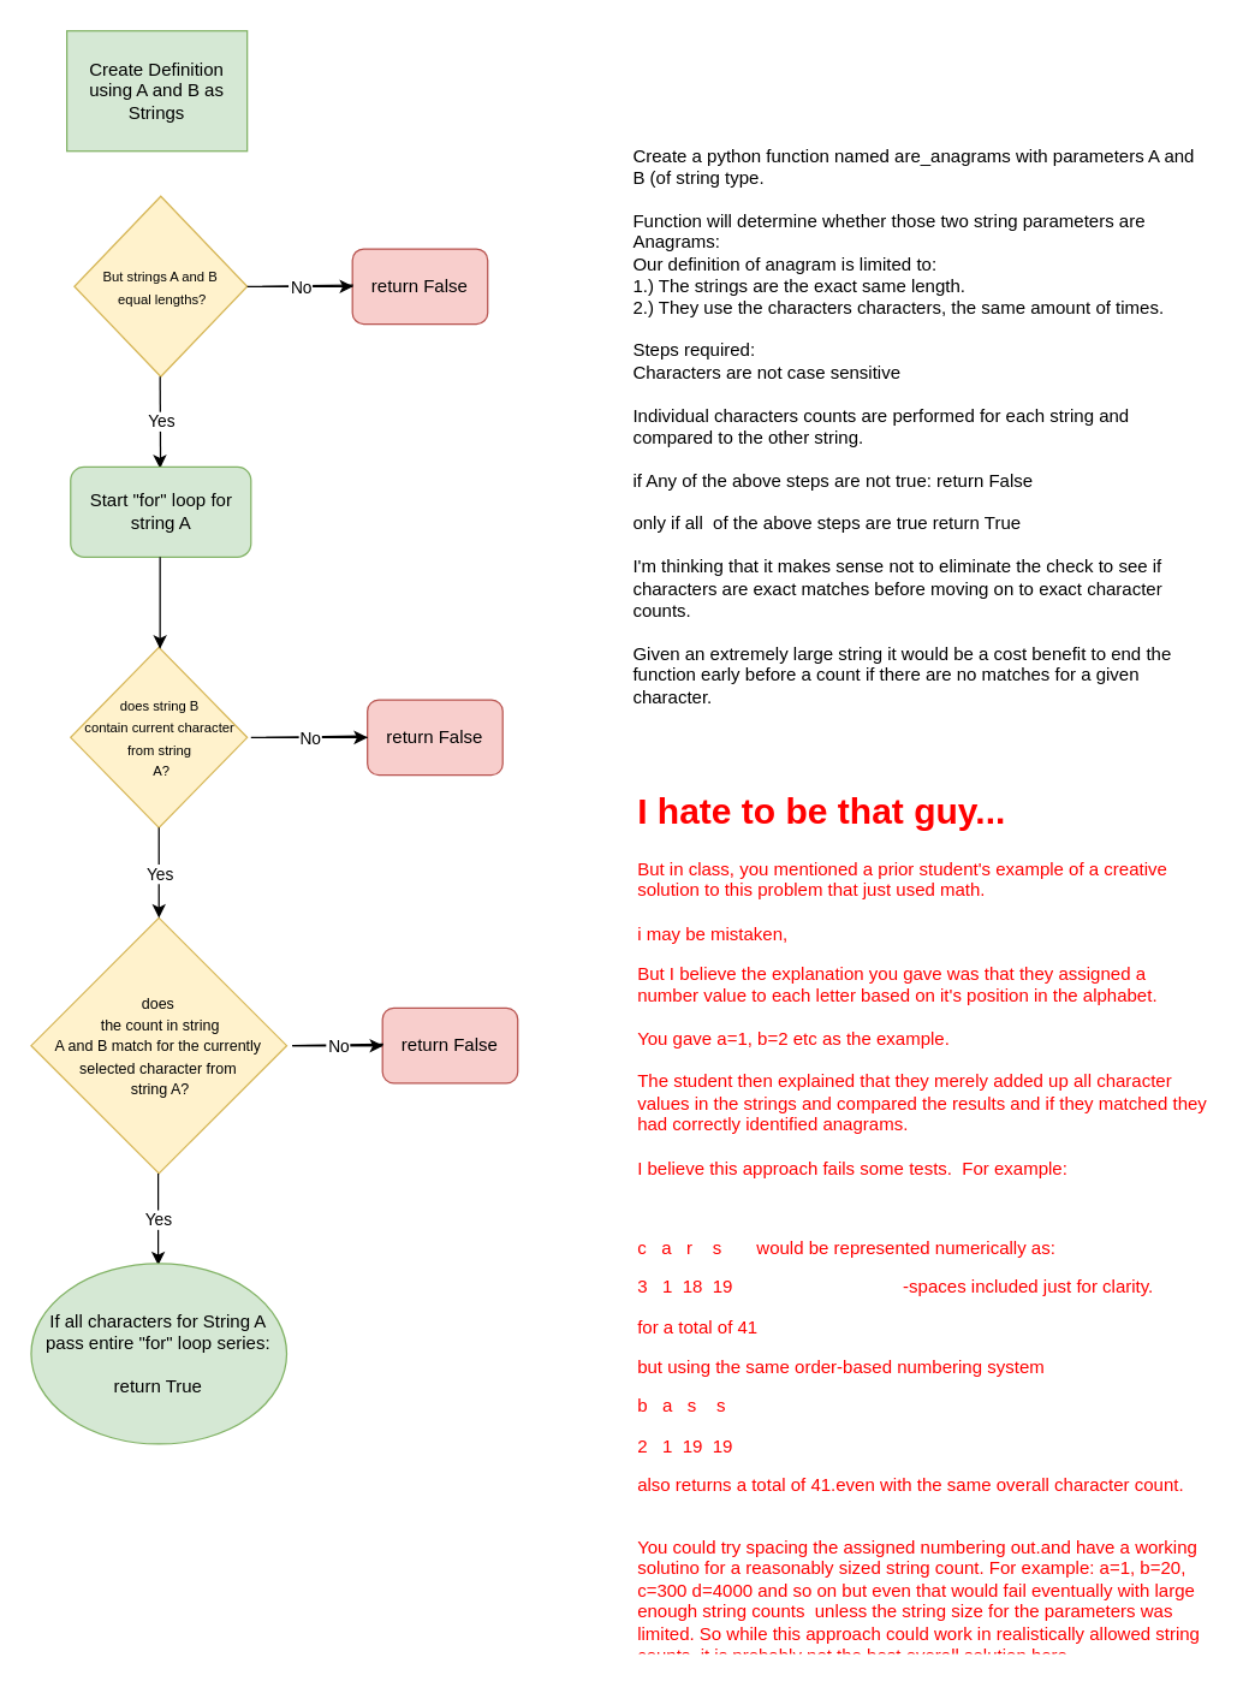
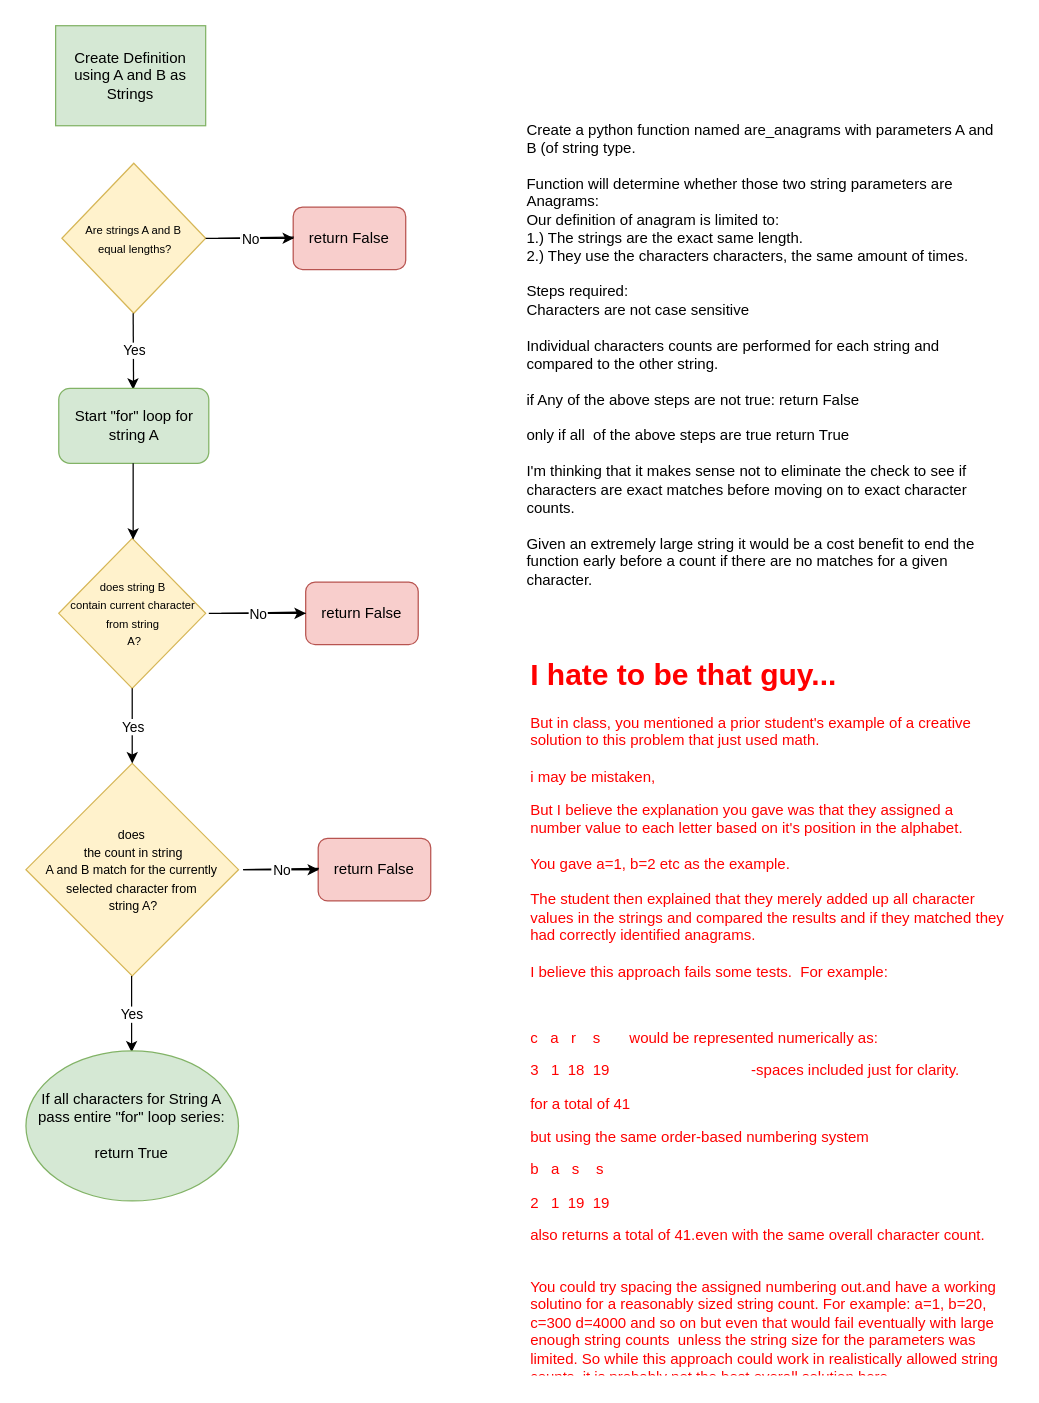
  <mxCell id="0" />
  <mxCell id="1" parent="0" />
  <mxCell id="2" value="Create Definition using A and B as Strings" style="whiteSpace=wrap;html=1;fillColor=#d5e8d4;strokeColor=#82b366;rounded=0;" parent="1" vertex="1"><mxGeometry x="44" y="20" width="120" height="80" as="geometry" /></mxCell>
  <mxCell id="3" value="Create a python function named are_anagrams with parameters A and B (of string type.&lt;br&gt;&lt;br&gt;Function will determine whether those two string parameters are Anagrams:&lt;br&gt;Our definition of anagram is limited to:&lt;br&gt;1.) The strings are the exact same length.&lt;br&gt;2.) They use the characters characters, the same amount of times.&lt;br&gt;&lt;br&gt;Steps required:&lt;br&gt;Characters are not case sensitive&lt;br&gt;&lt;br&gt;Individual characters counts are performed for each string and compared to the other string.&lt;br&gt;&lt;br&gt;if Any of the above steps are not true: return False&lt;br&gt;&lt;br&gt;only if all&amp;nbsp; of the above steps are true return True&lt;br&gt;&lt;br&gt;I'm thinking that it makes sense not to eliminate the check to see if characters are exact matches before moving on to exact character counts.&lt;br&gt;&lt;br&gt;Given an extremely large string it would be a cost benefit to end the function early before a count if there are no matches for a given character.&lt;br&gt;&lt;br&gt;&lt;br&gt;&amp;nbsp;&amp;nbsp;" style="text;html=1;strokeColor=none;fillColor=none;align=left;verticalAlign=middle;whiteSpace=wrap;rounded=0;" parent="1" vertex="1"><mxGeometry x="419" y="290" width="385" height="30" as="geometry" /></mxCell>
  <mxCell id="4" value="return False" style="rounded=1;whiteSpace=wrap;html=1;fillColor=#f8cecc;strokeColor=#b85450;" parent="1" vertex="1"><mxGeometry x="234" y="165" width="90" height="50" as="geometry" /></mxCell>
- <mxCell id="5" value="&lt;font style=&quot;font-size: 9px;&quot;&gt;But strings A and B&lt;br&gt;&amp;nbsp;equal lengths?&lt;/font&gt;" style="rhombus;whiteSpace=wrap;html=1;fillColor=#fff2cc;strokeColor=#d6b656;" parent="1" vertex="1"><mxGeometry x="49" y="130" width="115" height="120" as="geometry" /></mxCell>
+ <mxCell id="5" value="&lt;font style=&quot;font-size: 9px;&quot;&gt;Are strings A and B&lt;br&gt;&amp;nbsp;equal lengths?&lt;/font&gt;" style="rhombus;whiteSpace=wrap;html=1;fillColor=#fff2cc;strokeColor=#d6b656;" parent="1" vertex="1"><mxGeometry x="49" y="130" width="115" height="120" as="geometry" /></mxCell>
  <mxCell id="6" value="&lt;font style=&quot;font-size: 9px;&quot;&gt;does string B &lt;br&gt;contain current character from string&lt;br&gt;&amp;nbsp;A?&lt;/font&gt;" style="rhombus;whiteSpace=wrap;html=1;fillColor=#fff2cc;strokeColor=#d6b656;" parent="1" vertex="1"><mxGeometry x="46.5" y="430" width="117.5" height="120" as="geometry" /></mxCell>
  <mxCell id="7" value="&lt;font size=&quot;1&quot;&gt;does&lt;br&gt;&amp;nbsp;the count in string &lt;br&gt;A and B match for the currently selected character from&lt;br&gt;&amp;nbsp;string A?&lt;/font&gt;" style="rhombus;whiteSpace=wrap;html=1;fillColor=#fff2cc;strokeColor=#d6b656;" parent="1" vertex="1"><mxGeometry x="20.25" y="610" width="170" height="170" as="geometry" /></mxCell>
  <mxCell id="8" value="return False" style="rounded=1;whiteSpace=wrap;html=1;fillColor=#f8cecc;strokeColor=#b85450;" parent="1" vertex="1"><mxGeometry x="244" y="465" width="90" height="50" as="geometry" /></mxCell>
  <mxCell id="9" value="return False" style="rounded=1;whiteSpace=wrap;html=1;fillColor=#f8cecc;strokeColor=#b85450;" parent="1" vertex="1"><mxGeometry x="254" y="670" width="90" height="50" as="geometry" /></mxCell>
  <mxCell id="10" value="" style="endArrow=classic;html=1;rounded=0;startArrow=none;" parent="1" source="13" edge="1"><mxGeometry relative="1" as="geometry"><mxPoint x="106" y="250" as="sourcePoint" /><mxPoint x="106" y="311" as="targetPoint" /></mxGeometry></mxCell>
  <mxCell id="11" value="" style="endArrow=none;html=1;rounded=0;" parent="1" target="13" edge="1"><mxGeometry relative="1" as="geometry"><mxPoint x="106" y="250" as="sourcePoint" /><mxPoint x="106" y="311" as="targetPoint" /></mxGeometry></mxCell>
  <mxCell id="12" value="Yes" style="edgeLabel;resizable=0;html=1;align=center;verticalAlign=middle;" parent="11" connectable="0" vertex="1"><mxGeometry relative="1" as="geometry" /></mxCell>
  <mxCell id="13" value="Start &quot;for&quot; loop for string A" style="rounded=1;whiteSpace=wrap;html=1;fillColor=#d5e8d4;strokeColor=#82b366;" parent="1" vertex="1"><mxGeometry x="46.5" y="310" width="120" height="60" as="geometry" /></mxCell>
  <mxCell id="14" value="" style="endArrow=classic;html=1;rounded=0;startArrow=none;" parent="1" edge="1"><mxGeometry relative="1" as="geometry"><mxPoint x="106" y="430" as="sourcePoint" /><mxPoint x="106" y="431" as="targetPoint" /></mxGeometry></mxCell>
  <mxCell id="15" value="" style="endArrow=none;html=1;rounded=0;" parent="1" edge="1"><mxGeometry relative="1" as="geometry"><mxPoint x="106" y="370" as="sourcePoint" /><mxPoint x="106" y="430" as="targetPoint" /></mxGeometry></mxCell>
  <mxCell id="16" value="" style="endArrow=classic;html=1;rounded=0;startArrow=none;" parent="1" edge="1"><mxGeometry relative="1" as="geometry"><mxPoint x="104.75" y="840" as="sourcePoint" /><mxPoint x="104.75" y="841" as="targetPoint" /></mxGeometry></mxCell>
  <mxCell id="17" value="" style="endArrow=none;html=1;rounded=0;" parent="1" edge="1"><mxGeometry relative="1" as="geometry"><mxPoint x="104.75" y="780" as="sourcePoint" /><mxPoint x="104.75" y="840" as="targetPoint" /></mxGeometry></mxCell>
  <mxCell id="18" value="Yes" style="edgeLabel;resizable=0;html=1;align=center;verticalAlign=middle;" parent="17" connectable="0" vertex="1"><mxGeometry relative="1" as="geometry" /></mxCell>
  <mxCell id="19" value="" style="endArrow=classic;html=1;rounded=0;startArrow=none;" parent="1" edge="1"><mxGeometry relative="1" as="geometry"><mxPoint x="234.5" y="189" as="sourcePoint" /><mxPoint x="234.5" y="190" as="targetPoint" /><Array as="points"><mxPoint x="174" y="190" /></Array></mxGeometry></mxCell>
  <mxCell id="20" value="No" style="endArrow=none;html=1;rounded=0;" parent="1" edge="1"><mxGeometry relative="1" as="geometry"><mxPoint x="164" y="190" as="sourcePoint" /><mxPoint x="234" y="190" as="targetPoint" /></mxGeometry></mxCell>
  <mxCell id="21" value="No" style="edgeLabel;resizable=0;html=1;align=center;verticalAlign=middle;" parent="20" connectable="0" vertex="1"><mxGeometry relative="1" as="geometry" /></mxCell>
  <mxCell id="22" value="" style="endArrow=classic;html=1;rounded=0;startArrow=none;" parent="1" edge="1"><mxGeometry relative="1" as="geometry"><mxPoint x="254.5" y="694" as="sourcePoint" /><mxPoint x="254.5" y="695" as="targetPoint" /><Array as="points"><mxPoint x="194" y="695" /></Array></mxGeometry></mxCell>
  <mxCell id="23" value="No" style="endArrow=none;html=1;rounded=0;" parent="1" edge="1"><mxGeometry relative="1" as="geometry"><mxPoint x="194" y="695" as="sourcePoint" /><mxPoint x="254" y="695" as="targetPoint" /></mxGeometry></mxCell>
  <mxCell id="24" value="No" style="edgeLabel;resizable=0;html=1;align=center;verticalAlign=middle;" parent="23" connectable="0" vertex="1"><mxGeometry relative="1" as="geometry" /></mxCell>
  <mxCell id="25" value="" style="endArrow=classic;html=1;rounded=0;startArrow=none;entryX=0;entryY=0.5;entryDx=0;entryDy=0;" parent="1" target="8" edge="1"><mxGeometry relative="1" as="geometry"><mxPoint x="237" y="489" as="sourcePoint" /><mxPoint x="237" y="490" as="targetPoint" /><Array as="points"><mxPoint x="176.5" y="490" /></Array></mxGeometry></mxCell>
  <mxCell id="26" value="No" style="endArrow=none;html=1;rounded=0;" parent="1" edge="1"><mxGeometry relative="1" as="geometry"><mxPoint x="166.5" y="490" as="sourcePoint" /><mxPoint x="244" y="490" as="targetPoint" /></mxGeometry></mxCell>
  <mxCell id="27" value="No" style="edgeLabel;resizable=0;html=1;align=center;verticalAlign=middle;" parent="26" connectable="0" vertex="1"><mxGeometry relative="1" as="geometry" /></mxCell>
  <mxCell id="28" value="If all characters for String A pass entire &quot;for&quot; loop series:&lt;br style=&quot;border-color: var(--border-color);&quot;&gt;&lt;br style=&quot;border-color: var(--border-color);&quot;&gt;return True" style="ellipse;whiteSpace=wrap;html=1;fillColor=#d5e8d4;strokeColor=#82b366;" parent="1" vertex="1"><mxGeometry x="20.25" y="840" width="170" height="120" as="geometry" /></mxCell>
  <mxCell id="29" value="&lt;h1&gt;&lt;font color=&quot;#ff0000&quot;&gt;I hate to be that guy...&lt;/font&gt;&lt;/h1&gt;&lt;p&gt;&lt;font color=&quot;#ff0000&quot;&gt;But in class, you mentioned a prior student's example of a creative solution to this problem that just used math.&lt;br&gt;&lt;br&gt;i may be mistaken,&amp;nbsp;&lt;/font&gt;&lt;/p&gt;&lt;p&gt;&lt;font color=&quot;#ff0000&quot;&gt;But I believe the explanation you gave was that they assigned a number value to each letter based on it's position in the alphabet.&lt;br&gt;&lt;br&gt;You gave a=1, b=2 etc as the example.&lt;br&gt;&lt;br&gt;The student then explained that they merely added up all character values in the strings and compared the results and if they matched they had correctly identified anagrams.&lt;br&gt;&lt;br&gt;I believe this approach fails some tests.&amp;nbsp; For example:&lt;/font&gt;&lt;/p&gt;&lt;p&gt;&lt;font color=&quot;#ff0000&quot;&gt;&lt;br&gt;&lt;/font&gt;&lt;/p&gt;&lt;p&gt;&lt;font color=&quot;#ff0000&quot;&gt;c&amp;nbsp; &amp;nbsp;a&amp;nbsp; &amp;nbsp;r&amp;nbsp; &amp;nbsp; s&amp;nbsp; &amp;nbsp; &amp;nbsp; &amp;nbsp;would be represented numerically as:&lt;/font&gt;&lt;/p&gt;&lt;p&gt;&lt;font color=&quot;#ff0000&quot;&gt;3&amp;nbsp; &amp;nbsp;1&amp;nbsp; 18&amp;nbsp; 19&amp;nbsp; &amp;nbsp; &amp;nbsp; &amp;nbsp; &amp;nbsp; &amp;nbsp; &amp;nbsp; &amp;nbsp; &amp;nbsp; &amp;nbsp; &amp;nbsp; &amp;nbsp; &amp;nbsp; &amp;nbsp; &amp;nbsp; &amp;nbsp; &amp;nbsp; -spaces included just for clarity.&lt;/font&gt;&lt;/p&gt;&lt;p&gt;&lt;font color=&quot;#ff0000&quot;&gt;for a total of 41&lt;/font&gt;&lt;/p&gt;&lt;p&gt;&lt;font color=&quot;#ff0000&quot;&gt;but using the same order-based numbering system&lt;/font&gt;&lt;/p&gt;&lt;p&gt;&lt;font color=&quot;#ff0000&quot;&gt;b&amp;nbsp; &amp;nbsp;a&amp;nbsp; &amp;nbsp;s&amp;nbsp; &amp;nbsp; s&amp;nbsp;&lt;/font&gt;&lt;/p&gt;&lt;p&gt;&lt;font color=&quot;#ff0000&quot;&gt;2&amp;nbsp; &amp;nbsp;1&amp;nbsp; 19&amp;nbsp; 19&amp;nbsp;&lt;/font&gt;&lt;/p&gt;&lt;p&gt;&lt;span style=&quot;color: rgb(255, 0, 0); background-color: initial;&quot;&gt;also returns a total of 41.even with the same overall character count.&lt;/span&gt;&lt;/p&gt;&lt;p&gt;&lt;font color=&quot;#ff0000&quot;&gt;&lt;br&gt;You could try spacing the assigned numbering out.and have a working solutino for a reasonably sized string count. For example: a=1, b=20, c=300 d=4000 and so on but even that would fail eventually with large enough string counts&amp;nbsp; unless the string size for the parameters was limited. So while this approach could work in realistically allowed string counts, it is probably not the best overall solution here.&lt;/font&gt;&lt;br&gt;&lt;br&gt;&lt;br&gt;&lt;/p&gt;&lt;div&gt;&lt;br&gt;&lt;/div&gt;" style="text;html=1;strokeColor=none;fillColor=none;spacing=5;spacingTop=-20;whiteSpace=wrap;overflow=hidden;rounded=0;" parent="1" vertex="1"><mxGeometry x="419" y="520" width="390" height="580" as="geometry" /></mxCell>
  <mxCell id="30" value="" style="endArrow=classic;html=1;rounded=0;exitX=0.5;exitY=1;exitDx=0;exitDy=0;entryX=0.5;entryY=0;entryDx=0;entryDy=0;" parent="1" source="6" target="7" edge="1"><mxGeometry relative="1" as="geometry"><mxPoint x="264" y="610" as="sourcePoint" /><mxPoint x="364" y="610" as="targetPoint" /></mxGeometry></mxCell>
  <mxCell id="31" value="Yes" style="edgeLabel;resizable=0;html=1;align=center;verticalAlign=middle;" parent="30" connectable="0" vertex="1"><mxGeometry relative="1" as="geometry" /></mxCell>
